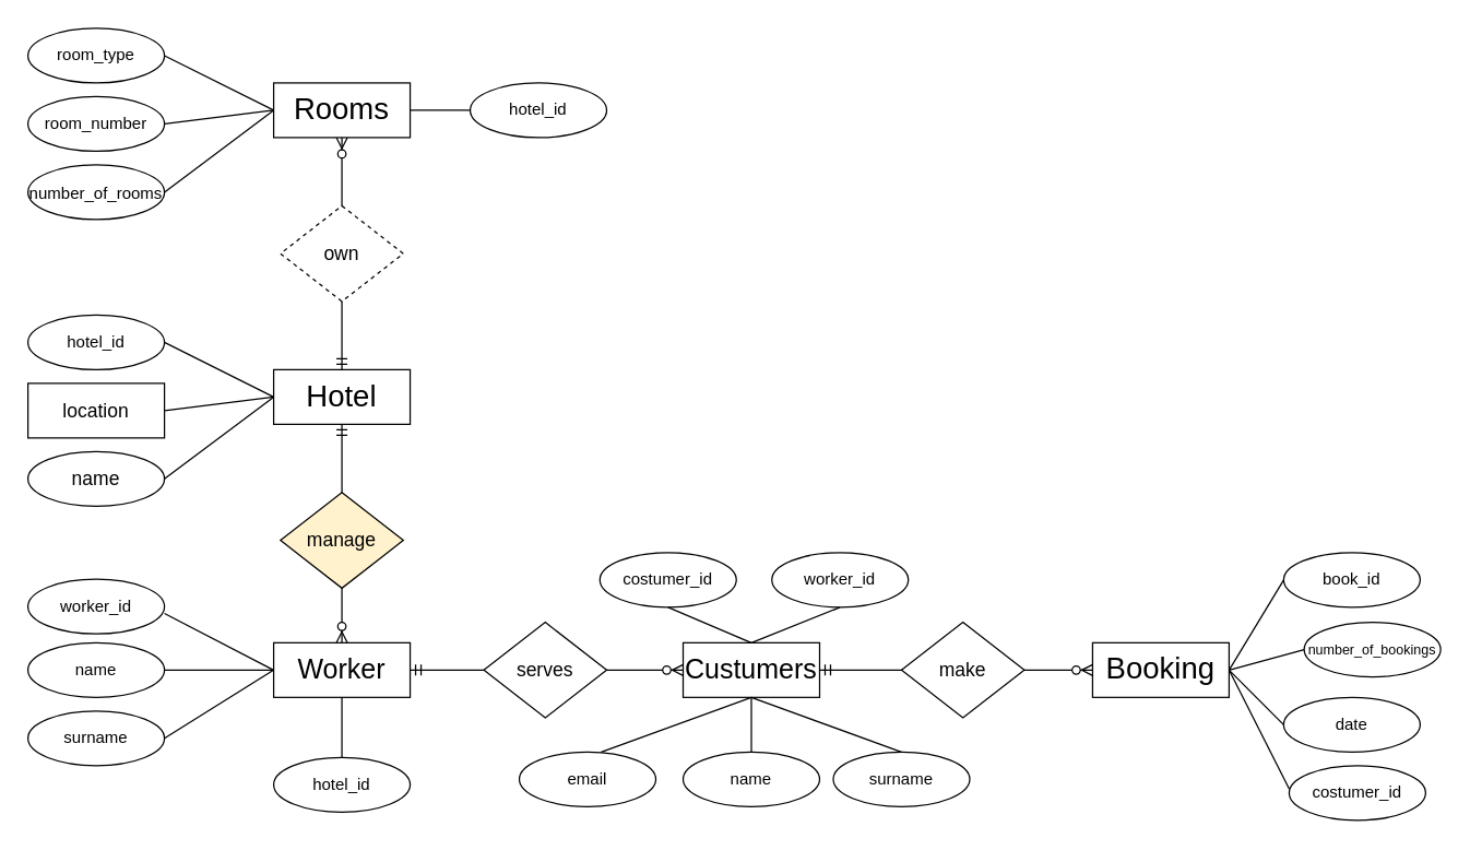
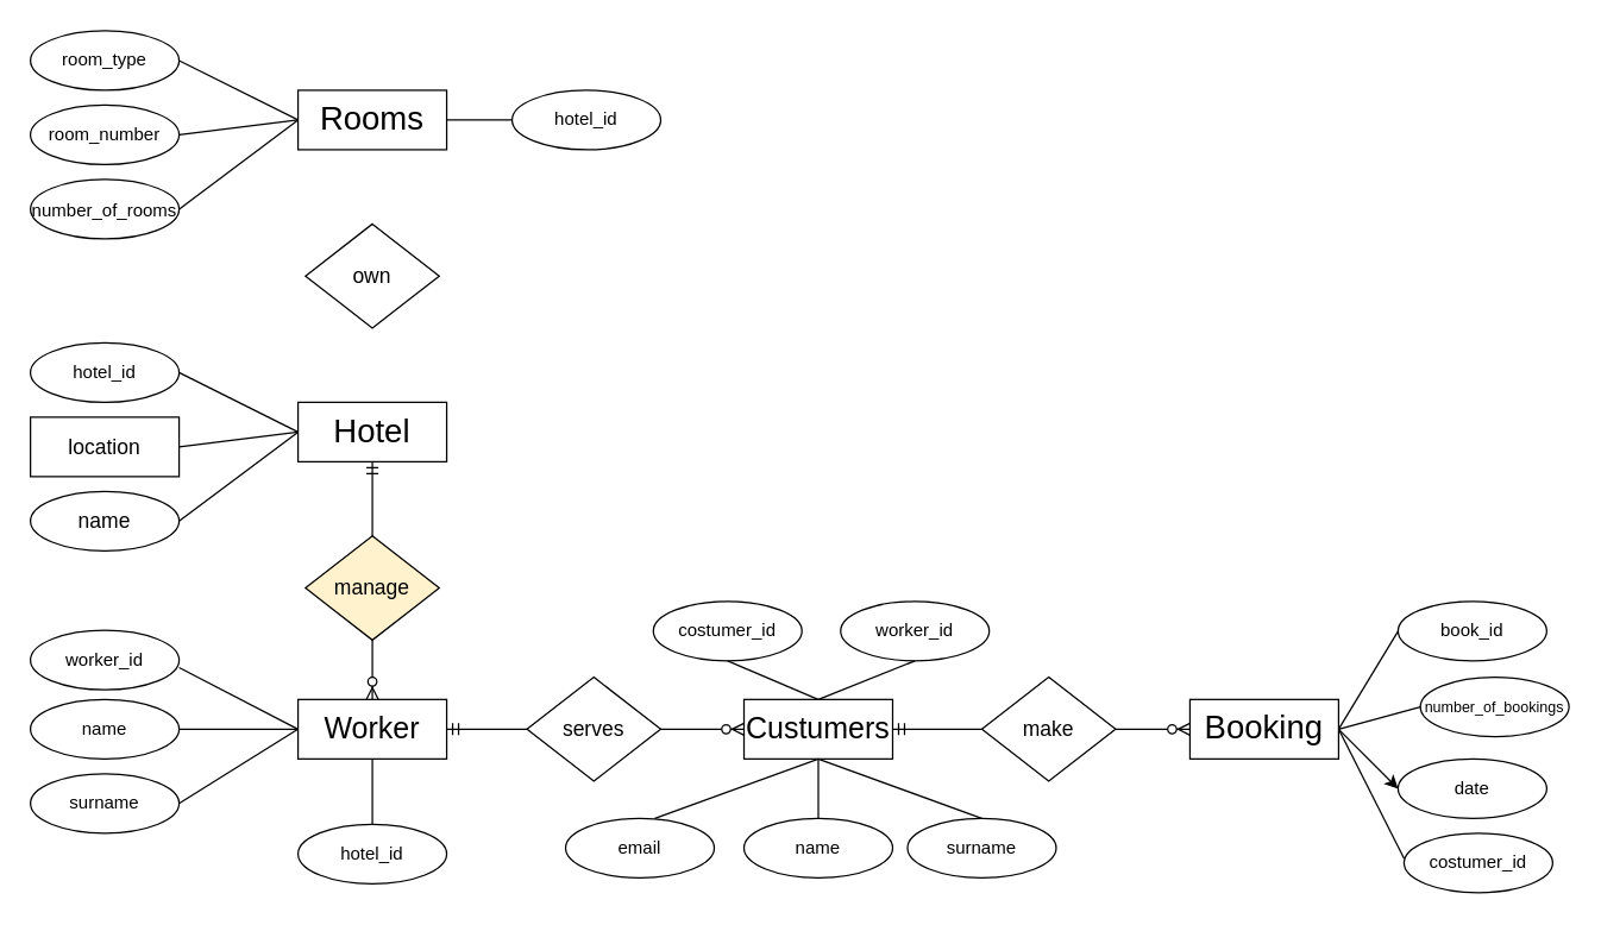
  <mxCell id="0" />
  <mxCell id="1" parent="0" />
  <mxCell id="2" value="Hotel" style="whiteSpace=wrap;html=1;align=center;fontSize=22;" parent="1" vertex="1"><mxGeometry x="200" y="270" width="100" height="40" as="geometry" /></mxCell>
- <mxCell id="3" value="" style="fontSize=12;html=1;endArrow=ERzeroToMany;startArrow=ERmandOne;rounded=0;strokeColor=default;exitX=0.5;exitY=0;exitDx=0;exitDy=0;entryX=0.5;entryY=1;entryDx=0;entryDy=0;" parent="1" source="2" target="4" edge="1"><mxGeometry width="100" height="100" relative="1" as="geometry"><mxPoint x="290" y="250" as="sourcePoint" /><mxPoint x="189.5" y="170" as="targetPoint" /><Array as="points"><mxPoint x="250" y="200" /></Array></mxGeometry></mxCell>
  <mxCell id="4" value="Rooms" style="whiteSpace=wrap;html=1;align=center;fontSize=22;" parent="1" vertex="1"><mxGeometry x="200" y="60" width="100" height="40" as="geometry" /></mxCell>
  <mxCell id="5" value="&lt;font style=&quot;font-size: 20px;&quot;&gt;Custumers&lt;/font&gt;" style="whiteSpace=wrap;html=1;align=center;fontSize=22;" parent="1" vertex="1"><mxGeometry x="500" y="470" width="100" height="40" as="geometry" /></mxCell>
  <mxCell id="6" value="&lt;span style=&quot;font-size: 20px;&quot;&gt;Worker&lt;/span&gt;" style="whiteSpace=wrap;html=1;align=center;fontSize=22;" parent="1" vertex="1"><mxGeometry x="200" y="470" width="100" height="40" as="geometry" /></mxCell>
  <mxCell id="7" value="" style="fontSize=12;html=1;endArrow=ERzeroToMany;startArrow=ERmandOne;rounded=0;strokeColor=default;exitX=0.5;exitY=1;exitDx=0;exitDy=0;entryX=0.5;entryY=0;entryDx=0;entryDy=0;" parent="1" source="2" edge="1" target="6"><mxGeometry width="100" height="100" relative="1" as="geometry"><mxPoint x="370" y="460" as="sourcePoint" /><mxPoint x="250" y="430" as="targetPoint" /><Array as="points"><mxPoint x="250" y="380" /></Array></mxGeometry></mxCell>
  <mxCell id="8" value="" style="fontSize=12;html=1;endArrow=ERzeroToMany;startArrow=ERmandOne;rounded=0;exitX=1;exitY=0.5;exitDx=0;exitDy=0;entryX=0;entryY=0.5;entryDx=0;entryDy=0;" parent="1" source="5" edge="1" target="9"><mxGeometry width="100" height="100" relative="1" as="geometry"><mxPoint x="790" y="489.5" as="sourcePoint" /><mxPoint x="760" y="490" as="targetPoint" /></mxGeometry></mxCell>
  <mxCell id="9" value="&lt;font style=&quot;font-size: 22px;&quot;&gt;Booking&lt;/font&gt;" style="rounded=0;whiteSpace=wrap;html=1;" parent="1" vertex="1"><mxGeometry x="800" y="470" width="100" height="40" as="geometry" /></mxCell>
  <mxCell id="10" value="&lt;font style=&quot;font-size: 14px;&quot;&gt;make&lt;/font&gt;" style="rhombus;whiteSpace=wrap;html=1;" vertex="1" parent="1"><mxGeometry x="660" y="455" width="90" height="70" as="geometry" /></mxCell>
- <mxCell id="11" value="&lt;font style=&quot;font-size: 14px;&quot;&gt;own&lt;/font&gt;" style="rhombus;whiteSpace=wrap;html=1;dashed=1;" vertex="1" parent="1"><mxGeometry x="205" y="150" width="90" height="70" as="geometry" /></mxCell>
+ <mxCell id="11" value="&lt;font style=&quot;font-size: 14px;&quot;&gt;own&lt;/font&gt;" style="rhombus;whiteSpace=wrap;html=1;" vertex="1" parent="1"><mxGeometry x="205" y="150" width="90" height="70" as="geometry" /></mxCell>
  <mxCell id="12" value="&lt;font style=&quot;font-size: 14px;&quot;&gt;manage&lt;/font&gt;" style="rhombus;whiteSpace=wrap;html=1;fillColor=#fff2cc;" vertex="1" parent="1"><mxGeometry x="205" y="360" width="90" height="70" as="geometry" /></mxCell>
  <mxCell id="13" value="location" style="whiteSpace=wrap;html=1;align=center;fontSize=14;rounded=0;" vertex="1" parent="1"><mxGeometry x="20" y="280" width="100" height="40" as="geometry" /></mxCell>
  <mxCell id="14" value="name" style="ellipse;whiteSpace=wrap;html=1;align=center;fontSize=14;" vertex="1" parent="1"><mxGeometry x="20" y="330" width="100" height="40" as="geometry" /></mxCell>
  <mxCell id="15" value="" style="endArrow=none;html=1;rounded=0;fontSize=14;exitX=1;exitY=0.5;exitDx=0;exitDy=0;" edge="1" parent="1" source="13"><mxGeometry width="50" height="50" relative="1" as="geometry"><mxPoint x="140" y="300" as="sourcePoint" /><mxPoint x="200" y="290" as="targetPoint" /></mxGeometry></mxCell>
  <mxCell id="16" value="" style="endArrow=none;html=1;rounded=0;fontSize=14;" edge="1" parent="1"><mxGeometry width="50" height="50" relative="1" as="geometry"><mxPoint x="120" y="250" as="sourcePoint" /><mxPoint x="200" y="290" as="targetPoint" /><Array as="points" /></mxGeometry></mxCell>
  <mxCell id="17" value="" style="endArrow=none;html=1;rounded=0;fontSize=14;entryX=0;entryY=0.5;entryDx=0;entryDy=0;exitX=1;exitY=0.5;exitDx=0;exitDy=0;" edge="1" parent="1" source="14" target="2"><mxGeometry width="50" height="50" relative="1" as="geometry"><mxPoint x="150" y="290" as="sourcePoint" /><mxPoint x="240" y="330" as="targetPoint" /><Array as="points" /></mxGeometry></mxCell>
  <mxCell id="18" value="&lt;font style=&quot;font-size: 12px;&quot;&gt;number_of_rooms&lt;/font&gt;" style="ellipse;whiteSpace=wrap;html=1;align=center;fontSize=14;" vertex="1" parent="1"><mxGeometry x="20" y="120" width="100" height="40" as="geometry" /></mxCell>
  <mxCell id="19" value="" style="endArrow=none;html=1;rounded=0;fontSize=12;exitX=1;exitY=0.5;exitDx=0;exitDy=0;" edge="1" parent="1"><mxGeometry width="50" height="50" relative="1" as="geometry"><mxPoint x="120" y="40" as="sourcePoint" /><mxPoint x="200" y="80" as="targetPoint" /></mxGeometry></mxCell>
  <mxCell id="20" value="" style="endArrow=none;html=1;rounded=0;fontSize=14;entryX=0;entryY=0.5;entryDx=0;entryDy=0;" edge="1" parent="1" target="4"><mxGeometry width="50" height="50" relative="1" as="geometry"><mxPoint x="120" y="90" as="sourcePoint" /><mxPoint x="210" y="130" as="targetPoint" /><Array as="points" /></mxGeometry></mxCell>
  <mxCell id="21" value="" style="endArrow=none;html=1;rounded=0;fontSize=14;entryX=0;entryY=0.5;entryDx=0;entryDy=0;" edge="1" parent="1" target="4"><mxGeometry width="50" height="50" relative="1" as="geometry"><mxPoint x="120" y="140" as="sourcePoint" /><mxPoint x="210" y="180" as="targetPoint" /><Array as="points" /></mxGeometry></mxCell>
  <mxCell id="22" value="name" style="ellipse;whiteSpace=wrap;html=1;align=center;fontSize=12;" vertex="1" parent="1"><mxGeometry x="20" y="470" width="100" height="40" as="geometry" /></mxCell>
  <mxCell id="23" value="surname" style="ellipse;whiteSpace=wrap;html=1;align=center;fontSize=12;" vertex="1" parent="1"><mxGeometry x="20" y="520" width="100" height="40" as="geometry" /></mxCell>
  <mxCell id="24" value="" style="endArrow=none;html=1;rounded=0;fontSize=12;entryX=0;entryY=0.5;entryDx=0;entryDy=0;" edge="1" parent="1" target="6"><mxGeometry width="50" height="50" relative="1" as="geometry"><mxPoint x="120" y="448.5" as="sourcePoint" /><mxPoint x="170" y="398.5" as="targetPoint" /></mxGeometry></mxCell>
  <mxCell id="25" value="" style="endArrow=none;html=1;rounded=0;fontSize=12;" edge="1" parent="1"><mxGeometry width="50" height="50" relative="1" as="geometry"><mxPoint x="120" y="490" as="sourcePoint" /><mxPoint x="200" y="490" as="targetPoint" /></mxGeometry></mxCell>
  <mxCell id="26" value="" style="endArrow=none;html=1;rounded=0;fontSize=12;" edge="1" parent="1"><mxGeometry width="50" height="50" relative="1" as="geometry"><mxPoint x="120" y="540" as="sourcePoint" /><mxPoint x="200" y="490" as="targetPoint" /></mxGeometry></mxCell>
  <mxCell id="27" value="name" style="ellipse;whiteSpace=wrap;html=1;align=center;fontSize=12;" vertex="1" parent="1"><mxGeometry x="500" y="550" width="100" height="40" as="geometry" /></mxCell>
  <mxCell id="28" value="surname" style="ellipse;whiteSpace=wrap;html=1;align=center;fontSize=12;" vertex="1" parent="1"><mxGeometry x="610" y="550" width="100" height="40" as="geometry" /></mxCell>
  <mxCell id="29" value="email" style="ellipse;whiteSpace=wrap;html=1;align=center;fontSize=12;" vertex="1" parent="1"><mxGeometry x="380" y="550" width="100" height="40" as="geometry" /></mxCell>
  <mxCell id="30" value="" style="endArrow=none;html=1;rounded=0;fontSize=12;exitX=0.5;exitY=0;exitDx=0;exitDy=0;" edge="1" parent="1"><mxGeometry width="50" height="50" relative="1" as="geometry"><mxPoint x="440" y="550" as="sourcePoint" /><mxPoint x="550" y="510" as="targetPoint" /></mxGeometry></mxCell>
  <mxCell id="31" value="" style="endArrow=none;html=1;rounded=0;fontSize=12;exitX=0.5;exitY=0;exitDx=0;exitDy=0;" edge="1" parent="1" source="27"><mxGeometry width="50" height="50" relative="1" as="geometry"><mxPoint x="500" y="560" as="sourcePoint" /><mxPoint x="550" y="510" as="targetPoint" /><Array as="points" /></mxGeometry></mxCell>
  <mxCell id="32" value="" style="endArrow=none;html=1;rounded=0;fontSize=14;entryX=0.5;entryY=0;entryDx=0;entryDy=0;" edge="1" parent="1" target="28"><mxGeometry width="50" height="50" relative="1" as="geometry"><mxPoint x="550" y="510" as="sourcePoint" /><mxPoint x="640" y="550" as="targetPoint" /><Array as="points" /></mxGeometry></mxCell>
  <mxCell id="33" value="&lt;font style=&quot;font-size: 10px;&quot;&gt;number_of_bookings&lt;/font&gt;" style="ellipse;whiteSpace=wrap;html=1;align=center;fontSize=12;" vertex="1" parent="1"><mxGeometry x="955" y="455" width="100" height="40" as="geometry" /></mxCell>
  <mxCell id="34" value="&lt;font style=&quot;font-size: 12px;&quot;&gt;date&lt;/font&gt;" style="ellipse;whiteSpace=wrap;html=1;align=center;fontSize=10;" vertex="1" parent="1"><mxGeometry x="940" y="510" width="100" height="40" as="geometry" /></mxCell>
  <mxCell id="35" value="" style="endArrow=none;html=1;rounded=0;fontSize=12;entryX=0;entryY=0.5;entryDx=0;entryDy=0;" edge="1" parent="1"><mxGeometry width="50" height="50" relative="1" as="geometry"><mxPoint x="900" y="490" as="sourcePoint" /><mxPoint x="940" y="424" as="targetPoint" /></mxGeometry></mxCell>
  <mxCell id="36" value="" style="endArrow=none;html=1;rounded=0;fontSize=12;entryX=0;entryY=0.5;entryDx=0;entryDy=0;" edge="1" parent="1" target="33"><mxGeometry width="50" height="50" relative="1" as="geometry"><mxPoint x="900" y="490" as="sourcePoint" /><mxPoint x="950" y="444" as="targetPoint" /></mxGeometry></mxCell>
- <mxCell id="37" value="" style="endArrow=none;html=1;rounded=0;fontSize=12;exitX=1;exitY=0.5;exitDx=0;exitDy=0;entryX=0;entryY=0.5;entryDx=0;entryDy=0;" edge="1" parent="1" source="9" target="34"><mxGeometry width="50" height="50" relative="1" as="geometry"><mxPoint x="900" y="550" as="sourcePoint" /><mxPoint x="950" y="500" as="targetPoint" /></mxGeometry></mxCell>
+ <mxCell id="37" value="" style="endArrow=classic;html=1;rounded=0;fontSize=12;exitX=1;exitY=0.5;exitDx=0;exitDy=0;entryX=0;entryY=0.5;entryDx=0;entryDy=0;" edge="1" parent="1" source="9" target="34"><mxGeometry width="50" height="50" relative="1" as="geometry"><mxPoint x="900" y="550" as="sourcePoint" /><mxPoint x="950" y="500" as="targetPoint" /></mxGeometry></mxCell>
  <mxCell id="38" value="room_number" style="ellipse;whiteSpace=wrap;html=1;align=center;fontSize=12;" vertex="1" parent="1"><mxGeometry x="20" y="70" width="100" height="40" as="geometry" /></mxCell>
  <mxCell id="39" value="room_type" style="ellipse;whiteSpace=wrap;html=1;align=center;fontSize=12;" vertex="1" parent="1"><mxGeometry x="20" y="20" width="100" height="40" as="geometry" /></mxCell>
  <mxCell id="40" value="hotel_id" style="ellipse;whiteSpace=wrap;html=1;align=center;fontSize=12;" vertex="1" parent="1"><mxGeometry x="20" y="230" width="100" height="40" as="geometry" /></mxCell>
  <mxCell id="41" value="worker_id" style="ellipse;whiteSpace=wrap;html=1;align=center;fontSize=12;" vertex="1" parent="1"><mxGeometry x="20" y="423.5" width="100" height="40" as="geometry" /></mxCell>
  <mxCell id="42" value="costumer_id" style="ellipse;whiteSpace=wrap;html=1;align=center;fontSize=12;" vertex="1" parent="1"><mxGeometry x="439" y="404" width="100" height="40" as="geometry" /></mxCell>
  <mxCell id="43" value="" style="endArrow=none;html=1;rounded=0;fontSize=12;entryX=0.5;entryY=1;entryDx=0;entryDy=0;exitX=0.5;exitY=0;exitDx=0;exitDy=0;" edge="1" parent="1" source="5" target="42"><mxGeometry width="50" height="50" relative="1" as="geometry"><mxPoint x="508" y="342" as="sourcePoint" /><mxPoint x="558" y="292" as="targetPoint" /></mxGeometry></mxCell>
  <mxCell id="44" value="book_id" style="ellipse;whiteSpace=wrap;html=1;align=center;fontSize=12;" vertex="1" parent="1"><mxGeometry x="940" y="404" width="100" height="40" as="geometry" /></mxCell>
  <mxCell id="45" value="hotel_id" style="ellipse;whiteSpace=wrap;html=1;align=center;fontSize=12;" vertex="1" parent="1"><mxGeometry x="344" y="60" width="100" height="40" as="geometry" /></mxCell>
  <mxCell id="46" value="hotel_id" style="ellipse;whiteSpace=wrap;html=1;align=center;fontSize=12;" vertex="1" parent="1"><mxGeometry x="200" y="554" width="100" height="40" as="geometry" /></mxCell>
  <mxCell id="47" value="worker_id" style="ellipse;whiteSpace=wrap;html=1;align=center;fontSize=12;" vertex="1" parent="1"><mxGeometry x="565" y="404" width="100" height="40" as="geometry" /></mxCell>
  <mxCell id="48" value="" style="endArrow=none;html=1;rounded=0;fontSize=12;entryX=0.5;entryY=1;entryDx=0;entryDy=0;exitX=0.5;exitY=0;exitDx=0;exitDy=0;" edge="1" parent="1" source="5" target="47"><mxGeometry width="50" height="50" relative="1" as="geometry"><mxPoint x="508" y="342" as="sourcePoint" /><mxPoint x="558" y="292" as="targetPoint" /><Array as="points" /></mxGeometry></mxCell>
  <mxCell id="49" value="" style="endArrow=none;html=1;rounded=0;fontSize=12;exitX=1;exitY=0.5;exitDx=0;exitDy=0;entryX=0;entryY=0.5;entryDx=0;entryDy=0;" edge="1" parent="1" source="4" target="45"><mxGeometry width="50" height="50" relative="1" as="geometry"><mxPoint x="508" y="342" as="sourcePoint" /><mxPoint x="558" y="292" as="targetPoint" /></mxGeometry></mxCell>
  <mxCell id="50" value="" style="endArrow=none;html=1;rounded=0;fontSize=12;entryX=0.5;entryY=1;entryDx=0;entryDy=0;exitX=0.5;exitY=0;exitDx=0;exitDy=0;" edge="1" parent="1" source="46" target="6"><mxGeometry width="50" height="50" relative="1" as="geometry"><mxPoint x="508" y="342" as="sourcePoint" /><mxPoint x="558" y="292" as="targetPoint" /></mxGeometry></mxCell>
  <mxCell id="51" value="" style="endArrow=none;html=1;rounded=0;fontSize=12;entryX=1;entryY=0.5;entryDx=0;entryDy=0;" edge="1" parent="1" target="9"><mxGeometry width="50" height="50" relative="1" as="geometry"><mxPoint x="944" y="577" as="sourcePoint" /><mxPoint x="558" y="292" as="targetPoint" /></mxGeometry></mxCell>
  <mxCell id="52" value="costumer_id" style="ellipse;whiteSpace=wrap;html=1;align=center;fontSize=12;" vertex="1" parent="1"><mxGeometry x="944" y="560" width="100" height="40" as="geometry" /></mxCell>
  <mxCell id="53" value="" style="edgeStyle=entityRelationEdgeStyle;fontSize=12;html=1;endArrow=ERzeroToMany;startArrow=ERmandOne;rounded=0;entryX=0;entryY=0.5;entryDx=0;entryDy=0;exitX=1;exitY=0.5;exitDx=0;exitDy=0;" edge="1" parent="1" source="6" target="5"><mxGeometry width="100" height="100" relative="1" as="geometry"><mxPoint x="370" y="364" as="sourcePoint" /><mxPoint x="470" y="264" as="targetPoint" /></mxGeometry></mxCell>
  <mxCell id="54" value="&lt;font style=&quot;font-size: 14px;&quot;&gt;serves&lt;br&gt;&lt;/font&gt;" style="rhombus;whiteSpace=wrap;html=1;" vertex="1" parent="1"><mxGeometry x="354" y="455" width="90" height="70" as="geometry" /></mxCell>
